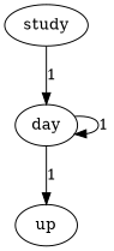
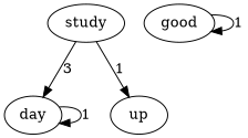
  digraph {
    node [color=black]
    edge [color=black]
    study
    day
    up
-   study -> day [label=1]
+   good
+   study -> day [label=3]
    day -> day [label=1]
-   day -> up [label=1]
+   study -> up [label=1]
+   good -> good [label=1]
  }
